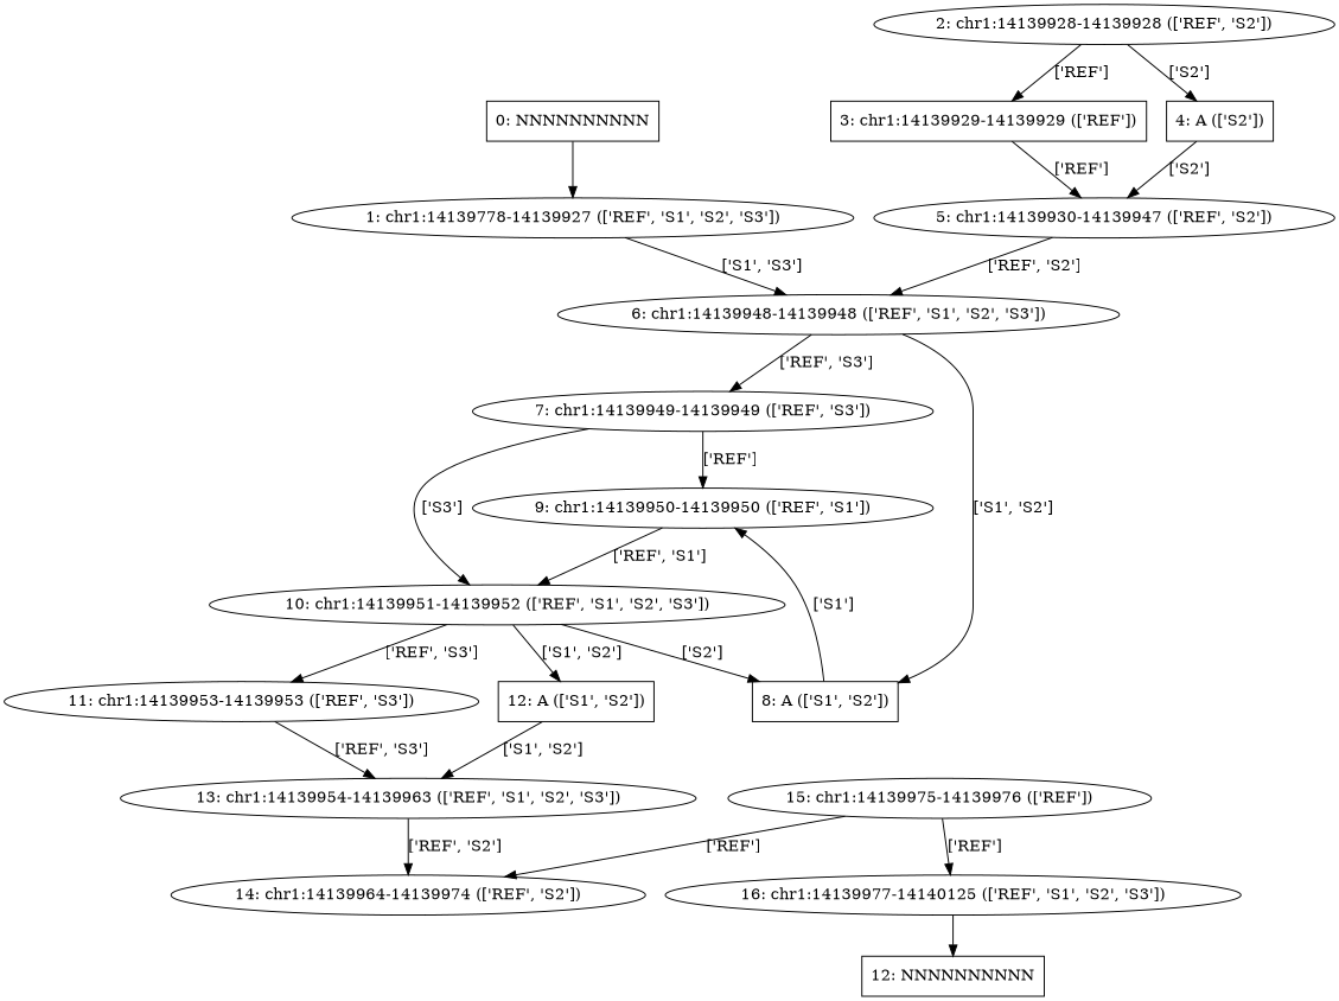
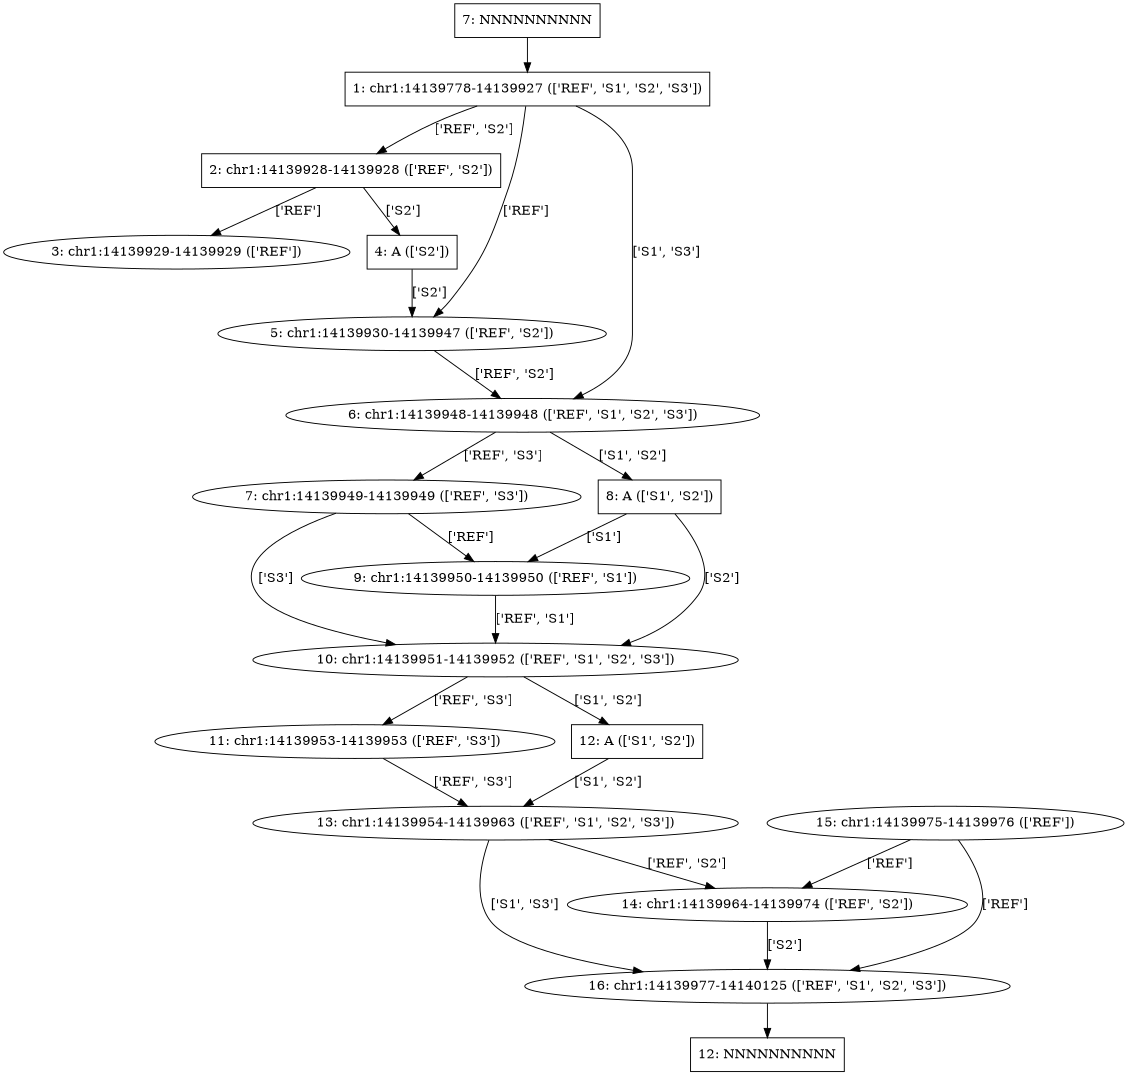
  digraph {
    node [shape=ellipse]
-   n1 [label="0: NNNNNNNNNN" shape=box]
-   n2 [label="1: chr1:14139778-14139927 (['REF', 'S1', 'S2', 'S3'])"]
-   n3 [label="2: chr1:14139928-14139928 (['REF', 'S2'])"]
+   n1 [label="7: NNNNNNNNNN" shape=box]
+   n2 [label="1: chr1:14139778-14139927 (['REF', 'S1', 'S2', 'S3'])" shape=box]
+   n3 [label="2: chr1:14139928-14139928 (['REF', 'S2'])" shape=box]
    n4 [label="6: chr1:14139948-14139948 (['REF', 'S1', 'S2', 'S3'])"]
-   n5 [label="3: chr1:14139929-14139929 (['REF'])" shape=box]
+   n5 [label="3: chr1:14139929-14139929 (['REF'])"]
    n6 [label="4: A (['S2'])" shape=box]
    n7 [label="7: chr1:14139949-14139949 (['REF', 'S3'])"]
    n8 [label="8: A (['S1', 'S2'])" shape=box]
    n9 [label="5: chr1:14139930-14139947 (['REF', 'S2'])"]
    n10 [label="9: chr1:14139950-14139950 (['REF', 'S1'])"]
    n11 [label="10: chr1:14139951-14139952 (['REF', 'S1', 'S2', 'S3'])"]
    n12 [label="11: chr1:14139953-14139953 (['REF', 'S3'])"]
    n13 [label="12: A (['S1', 'S2'])" shape=box]
    n14 [label="13: chr1:14139954-14139963 (['REF', 'S1', 'S2', 'S3'])"]
    n15 [label="14: chr1:14139964-14139974 (['REF', 'S2'])"]
    n16 [label="16: chr1:14139977-14140125 (['REF', 'S1', 'S2', 'S3'])"]
    n17 [label="12: NNNNNNNNNN" shape=box]
    n18 [label="15: chr1:14139975-14139976 (['REF'])"]
    n1 -> n2
+   n2 -> n3 [label="['REF', 'S2']"]
    n2 -> n4 [label="['S1', 'S3']"]
    n3 -> n5 [label="['REF']"]
    n3 -> n6 [label="['S2']"]
    n4 -> n7 [label="['REF', 'S3']"]
    n4 -> n8 [label="['S1', 'S2']"]
-   n5 -> n9 [label="['REF']"]
+   n2 -> n9 [label="['REF']"]
    n6 -> n9 [label="['S2']"]
    n7 -> n10 [label="['REF']"]
    n7 -> n11 [label="['S3']"]
    n8 -> n10 [label="['S1']"]
-   n11 -> n8 [label="['S2']"]
+   n8 -> n11 [label="['S2']"]
    n9 -> n4 [label="['REF', 'S2']"]
    n10 -> n11 [label="['REF', 'S1']"]
    n11 -> n12 [label="['REF', 'S3']"]
    n11 -> n13 [label="['S1', 'S2']"]
    n12 -> n14 [label="['REF', 'S3']"]
    n13 -> n14 [label="['S1', 'S2']"]
    n14 -> n15 [label="['REF', 'S2']"]
+   n14 -> n16 [label="['S1', 'S3']"]
+   n15 -> n16 [label="['S2']"]
    n16 -> n17
    n18 -> n15 [label="['REF']"]
    n18 -> n16 [label="['REF']"]
  }
